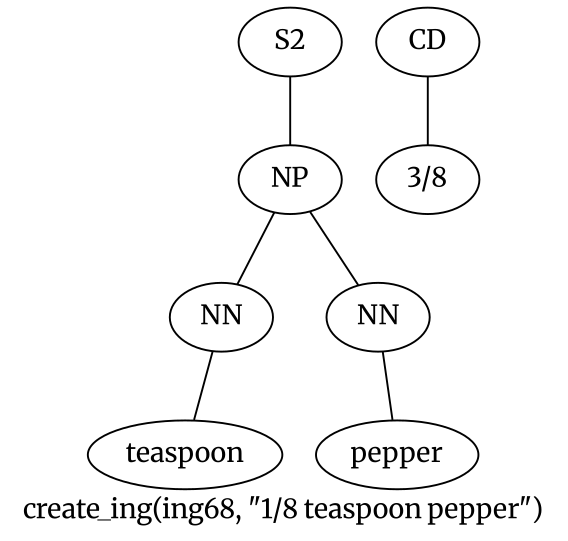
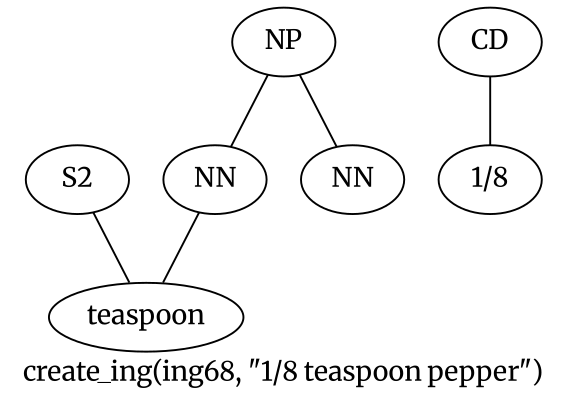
  graph {
    fontname=Merriweather
    label="create_ing(ing68, \"1/8 teaspoon pepper\")"
    node [fontname=Merriweather]
    edge [fontname=Merriweather]
    n1 [label=S2]
    n2 [label=NP]
    n3 [label=NN]
    n4 [label=NN]
    n5 [label=CD]
-   n6 [label="3/8"]
+   n6 [label="1/8"]
    n7 [label=teaspoon]
-   n8 [label=pepper]
-   n1 -- n2
+   n1 -- n7
    n2 -- n3
    n2 -- n4
    n3 -- n7
-   n4 -- n8
    n5 -- n6
  }
